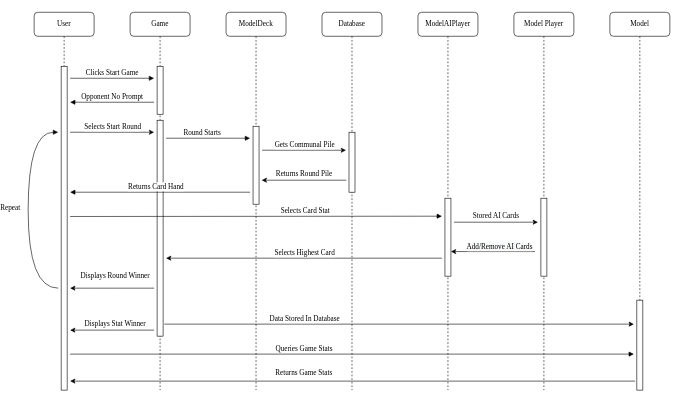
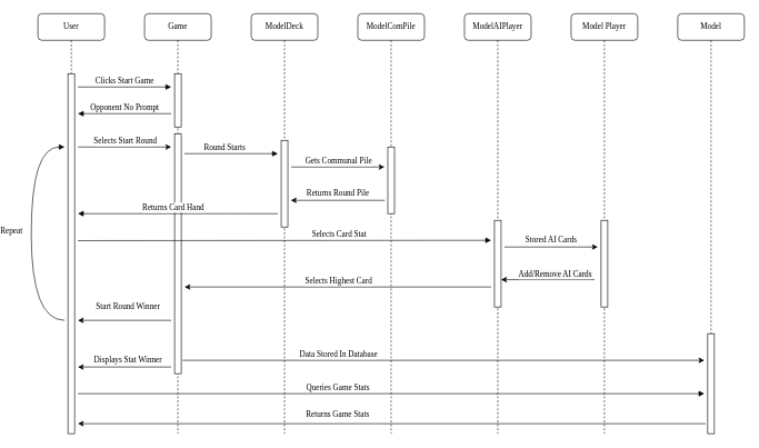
  <mxCell id="0" />
  <mxCell id="1" parent="0" />
  <mxCell id="2" value="Game" style="shape=umlLifeline;perimeter=lifelinePerimeter;whiteSpace=wrap;html=1;container=1;collapsible=0;recursiveResize=0;outlineConnect=0;rounded=1;shadow=0;comic=0;labelBackgroundColor=none;strokeWidth=1;fontFamily=Verdana;fontSize=12;align=center;" parent="1" vertex="1"><mxGeometry x="180" y="20" width="100" height="630" as="geometry" /></mxCell>
  <mxCell id="3" value="" style="html=1;points=[];perimeter=orthogonalPerimeter;rounded=0;shadow=0;comic=0;labelBackgroundColor=none;strokeWidth=1;fontFamily=Verdana;fontSize=12;align=center;" parent="2" vertex="1"><mxGeometry x="45" y="180" width="10" height="360" as="geometry" /></mxCell>
  <mxCell id="4" value="" style="html=1;points=[];perimeter=orthogonalPerimeter;rounded=0;shadow=0;comic=0;labelBackgroundColor=none;strokeWidth=1;fontFamily=Verdana;fontSize=12;align=center;" parent="2" vertex="1"><mxGeometry x="45" y="90" width="10" height="80" as="geometry" /></mxCell>
  <mxCell id="5" value="ModelDeck" style="shape=umlLifeline;perimeter=lifelinePerimeter;whiteSpace=wrap;html=1;container=1;collapsible=0;recursiveResize=0;outlineConnect=0;rounded=1;shadow=0;comic=0;labelBackgroundColor=none;strokeWidth=1;fontFamily=Verdana;fontSize=12;align=center;size=40;" parent="1" vertex="1"><mxGeometry x="340" y="20" width="100" height="630" as="geometry" /></mxCell>
  <mxCell id="6" value="" style="html=1;points=[];perimeter=orthogonalPerimeter;rounded=0;shadow=0;comic=0;labelBackgroundColor=none;strokeWidth=1;fontFamily=Verdana;fontSize=12;align=center;" parent="5" vertex="1"><mxGeometry x="45" y="190" width="10" height="130" as="geometry" /></mxCell>
  <mxCell id="7" value="ModelAIPlayer" style="shape=umlLifeline;perimeter=lifelinePerimeter;whiteSpace=wrap;html=1;container=1;collapsible=0;recursiveResize=0;outlineConnect=0;rounded=1;shadow=0;comic=0;labelBackgroundColor=none;strokeWidth=1;fontFamily=Verdana;fontSize=12;align=center;" parent="1" vertex="1"><mxGeometry x="660" y="20" width="100" height="630" as="geometry" /></mxCell>
  <mxCell id="8" value="" style="html=1;points=[];perimeter=orthogonalPerimeter;rounded=0;shadow=0;comic=0;labelBackgroundColor=none;strokeWidth=1;fontFamily=Verdana;fontSize=12;align=center;" parent="7" vertex="1"><mxGeometry x="45" y="310" width="10" height="130" as="geometry" /></mxCell>
  <mxCell id="9" value="Model" style="shape=umlLifeline;perimeter=lifelinePerimeter;whiteSpace=wrap;html=1;container=1;collapsible=0;recursiveResize=0;outlineConnect=0;rounded=1;shadow=0;comic=0;labelBackgroundColor=none;strokeWidth=1;fontFamily=Verdana;fontSize=12;align=center;" parent="1" vertex="1"><mxGeometry x="980" y="20" width="100" height="630" as="geometry" /></mxCell>
  <mxCell id="10" value="" style="html=1;points=[];perimeter=orthogonalPerimeter;rounded=0;shadow=0;comic=0;labelBackgroundColor=none;strokeWidth=1;fontFamily=Verdana;fontSize=12;align=center;" parent="9" vertex="1"><mxGeometry x="45" y="480" width="10" height="150" as="geometry" /></mxCell>
- <mxCell id="11" value="&lt;span style=&quot;line-height: 15.693px&quot;&gt;&lt;font style=&quot;font-size: 12px&quot;&gt;Database&lt;/font&gt;&lt;/span&gt;" style="shape=umlLifeline;perimeter=lifelinePerimeter;whiteSpace=wrap;html=1;container=1;collapsible=0;recursiveResize=0;outlineConnect=0;rounded=1;shadow=0;comic=0;labelBackgroundColor=none;strokeWidth=1;fontFamily=Verdana;fontSize=12;align=center;" parent="1" vertex="1"><mxGeometry x="500" y="20" width="100" height="630" as="geometry" /></mxCell>
+ <mxCell id="11" value="&lt;span style=&quot;line-height: 15.693px&quot;&gt;&lt;font style=&quot;font-size: 12px&quot;&gt;ModelComPile&lt;/font&gt;&lt;/span&gt;" style="shape=umlLifeline;perimeter=lifelinePerimeter;whiteSpace=wrap;html=1;container=1;collapsible=0;recursiveResize=0;outlineConnect=0;rounded=1;shadow=0;comic=0;labelBackgroundColor=none;strokeWidth=1;fontFamily=Verdana;fontSize=12;align=center;" parent="1" vertex="1"><mxGeometry x="500" y="20" width="100" height="630" as="geometry" /></mxCell>
  <mxCell id="12" value="" style="html=1;points=[];perimeter=orthogonalPerimeter;rounded=0;shadow=0;comic=0;labelBackgroundColor=none;strokeWidth=1;fontFamily=Verdana;fontSize=12;align=center;" parent="11" vertex="1"><mxGeometry x="45" y="200" width="10" height="100" as="geometry" /></mxCell>
  <mxCell id="13" value="Model Player" style="shape=umlLifeline;perimeter=lifelinePerimeter;whiteSpace=wrap;html=1;container=1;collapsible=0;recursiveResize=0;outlineConnect=0;rounded=1;shadow=0;comic=0;labelBackgroundColor=none;strokeWidth=1;fontFamily=Verdana;fontSize=12;align=center;" parent="1" vertex="1"><mxGeometry x="820" y="20" width="100" height="630" as="geometry" /></mxCell>
  <mxCell id="14" value="" style="html=1;points=[];perimeter=orthogonalPerimeter;rounded=0;shadow=0;comic=0;labelBackgroundColor=none;strokeWidth=1;fontFamily=Verdana;fontSize=12;align=center;" parent="13" vertex="1"><mxGeometry x="45" y="310" width="10" height="130" as="geometry" /></mxCell>
  <mxCell id="15" value="User" style="shape=umlLifeline;perimeter=lifelinePerimeter;whiteSpace=wrap;html=1;container=1;collapsible=0;recursiveResize=0;outlineConnect=0;rounded=1;shadow=0;comic=0;labelBackgroundColor=none;strokeWidth=1;fontFamily=Verdana;fontSize=12;align=center;" parent="1" vertex="1"><mxGeometry x="20" y="20" width="100" height="630" as="geometry" /></mxCell>
  <mxCell id="16" value="" style="html=1;points=[];perimeter=orthogonalPerimeter;rounded=0;shadow=0;comic=0;labelBackgroundColor=none;strokeWidth=1;fontFamily=Verdana;fontSize=12;align=center;" parent="15" vertex="1"><mxGeometry x="45" y="90" width="10" height="540" as="geometry" /></mxCell>
  <mxCell id="17" value="Repeat" style="html=1;verticalAlign=bottom;endArrow=block;labelBackgroundColor=none;fontFamily=Verdana;fontSize=12;elbow=vertical;edgeStyle=orthogonalEdgeStyle;curved=1;" parent="15" edge="1"><mxGeometry x="-0.028" y="30" relative="1" as="geometry"><mxPoint x="40" y="460" as="sourcePoint" /><mxPoint x="40" y="200" as="targetPoint" /><Array as="points"><mxPoint x="-10" y="460" /><mxPoint x="-10" y="200" /></Array><mxPoint as="offset" /></mxGeometry></mxCell>
  <mxCell id="18" value="" style="html=1;verticalAlign=bottom;endArrow=block;labelBackgroundColor=none;fontFamily=Verdana;fontSize=12;edgeStyle=elbowEdgeStyle;elbow=vertical;" parent="1" edge="1"><mxGeometry relative="1" as="geometry"><mxPoint x="380" y="320" as="sourcePoint" /><Array as="points"><mxPoint x="320" y="320" /><mxPoint x="390" y="320" /></Array><mxPoint x="80" y="320" as="targetPoint" /></mxGeometry></mxCell>
  <mxCell id="19" value="&lt;font face=&quot;Verdana&quot;&gt;Returns Card Hand&lt;/font&gt;" style="text;html=1;align=center;verticalAlign=middle;resizable=0;points=[];labelBackgroundColor=#ffffff;" parent="18" vertex="1" connectable="0"><mxGeometry x="-0.435" relative="1" as="geometry"><mxPoint x="-72.95" y="-10" as="offset" /></mxGeometry></mxCell>
  <mxCell id="20" value="Queries Game Stats" style="html=1;verticalAlign=bottom;endArrow=block;labelBackgroundColor=none;fontFamily=Verdana;fontSize=12;" parent="1" edge="1"><mxGeometry x="-0.17" relative="1" as="geometry"><mxPoint x="80" y="590" as="sourcePoint" /><mxPoint x="1020" y="590" as="targetPoint" /><mxPoint as="offset" /></mxGeometry></mxCell>
  <mxCell id="21" value="Clicks Start Game" style="html=1;verticalAlign=bottom;endArrow=block;labelBackgroundColor=none;fontFamily=Verdana;fontSize=12;edgeStyle=elbowEdgeStyle;elbow=vertical;" parent="1" edge="1"><mxGeometry relative="1" as="geometry"><mxPoint x="80" y="130" as="sourcePoint" /><mxPoint x="220" y="130" as="targetPoint" /><mxPoint as="offset" /></mxGeometry></mxCell>
  <mxCell id="22" value="Round Starts" style="html=1;verticalAlign=bottom;endArrow=block;labelBackgroundColor=none;fontFamily=Verdana;fontSize=12;edgeStyle=elbowEdgeStyle;elbow=vertical;" parent="1" edge="1"><mxGeometry x="0.643" y="-55" relative="1" as="geometry"><mxPoint x="240" y="230" as="sourcePoint" /><mxPoint x="380" y="230" as="targetPoint" /><Array as="points"><mxPoint x="355" y="230" /></Array><mxPoint x="-55" y="-55" as="offset" /></mxGeometry></mxCell>
  <mxCell id="23" value="Opponent No Prompt" style="html=1;verticalAlign=bottom;endArrow=block;labelBackgroundColor=none;fontFamily=Verdana;fontSize=12;edgeStyle=elbowEdgeStyle;elbow=vertical;" parent="1" edge="1"><mxGeometry x="0.714" y="-50" relative="1" as="geometry"><mxPoint x="220" y="170" as="sourcePoint" /><Array as="points"><mxPoint x="100" y="170" /></Array><mxPoint x="80" y="170" as="targetPoint" /><mxPoint x="50" y="50" as="offset" /></mxGeometry></mxCell>
  <mxCell id="24" value="Selects Card Stat" style="html=1;verticalAlign=bottom;endArrow=block;labelBackgroundColor=none;fontFamily=Verdana;fontSize=12;edgeStyle=elbowEdgeStyle;elbow=vertical;" parent="1" edge="1"><mxGeometry x="0.258" relative="1" as="geometry"><mxPoint x="80" y="360.5" as="sourcePoint" /><mxPoint x="700" y="360.5" as="targetPoint" /><Array as="points"><mxPoint x="440" y="360" /></Array><mxPoint x="1" y="1" as="offset" /></mxGeometry></mxCell>
  <mxCell id="25" value="" style="endArrow=classic;html=1;" parent="1" edge="1"><mxGeometry width="50" height="50" relative="1" as="geometry"><mxPoint x="700" y="430" as="sourcePoint" /><mxPoint x="240" y="430" as="targetPoint" /><Array as="points"><mxPoint x="380" y="430" /></Array></mxGeometry></mxCell>
  <mxCell id="26" value="&lt;font face=&quot;Verdana&quot;&gt;Selects Highest Card&lt;/font&gt;" style="text;html=1;align=center;verticalAlign=middle;resizable=0;points=[];labelBackgroundColor=#ffffff;" parent="25" vertex="1" connectable="0"><mxGeometry x="0.089" y="-10" relative="1" as="geometry"><mxPoint x="20" as="offset" /></mxGeometry></mxCell>
  <mxCell id="27" value="" style="endArrow=classic;html=1;" parent="1" edge="1"><mxGeometry width="50" height="50" relative="1" as="geometry"><mxPoint x="220" y="480" as="sourcePoint" /><mxPoint x="80" y="480" as="targetPoint" /><Array as="points"><mxPoint x="170" y="480" /><mxPoint x="140" y="480" /><mxPoint x="110" y="480" /></Array></mxGeometry></mxCell>
- <mxCell id="28" value="&lt;font face=&quot;Verdana&quot;&gt;Displays Round Winner&lt;/font&gt;" style="text;html=1;align=center;verticalAlign=middle;resizable=0;points=[];autosize=1;" parent="1" vertex="1"><mxGeometry x="80" y="450" width="150" height="20" as="geometry" /></mxCell>
+ <mxCell id="28" value="&lt;font face=&quot;Verdana&quot;&gt;Start Round Winner&lt;/font&gt;" style="text;html=1;align=center;verticalAlign=middle;resizable=0;points=[];autosize=1;" parent="1" vertex="1"><mxGeometry x="80" y="450" width="150" height="20" as="geometry" /></mxCell>
  <mxCell id="29" value="" style="endArrow=classic;html=1;" parent="1" edge="1"><mxGeometry width="50" height="50" relative="1" as="geometry"><mxPoint x="80" y="220" as="sourcePoint" /><mxPoint x="220" y="220" as="targetPoint" /><Array as="points"><mxPoint x="170" y="220" /></Array></mxGeometry></mxCell>
  <mxCell id="30" value="&lt;font face=&quot;Verdana&quot;&gt;Selects Start Round&lt;/font&gt;" style="text;html=1;align=center;verticalAlign=middle;resizable=0;points=[];labelBackgroundColor=#ffffff;" parent="29" vertex="1" connectable="0"><mxGeometry x="0.041" y="1" relative="1" as="geometry"><mxPoint x="-3" y="-9" as="offset" /></mxGeometry></mxCell>
  <mxCell id="31" value="" style="endArrow=classic;html=1;" parent="1" edge="1"><mxGeometry width="50" height="50" relative="1" as="geometry"><mxPoint x="540.5" y="300" as="sourcePoint" /><mxPoint x="399.5" y="300" as="targetPoint" /><Array as="points" /></mxGeometry></mxCell>
  <mxCell id="32" value="&lt;font face=&quot;Verdana&quot;&gt;Returns Round Pile&lt;/font&gt;" style="text;html=1;align=center;verticalAlign=middle;resizable=0;points=[];autosize=1;" parent="1" vertex="1"><mxGeometry x="390" y="280" width="160" height="20" as="geometry" /></mxCell>
  <mxCell id="33" value="" style="endArrow=classic;html=1;" parent="1" edge="1"><mxGeometry width="50" height="50" relative="1" as="geometry"><mxPoint x="237" y="540" as="sourcePoint" /><mxPoint x="1020" y="540" as="targetPoint" /></mxGeometry></mxCell>
  <mxCell id="34" value="&lt;font face=&quot;Verdana&quot;&gt;Data Stored In Database&lt;/font&gt;" style="text;html=1;align=center;verticalAlign=middle;resizable=0;points=[];labelBackgroundColor=#ffffff;" parent="33" vertex="1" connectable="0"><mxGeometry x="-0.201" y="2" relative="1" as="geometry"><mxPoint x="-80" y="-8" as="offset" /></mxGeometry></mxCell>
  <mxCell id="35" value="" style="endArrow=classic;html=1;exitX=-0.3;exitY=0.9;exitDx=0;exitDy=0;exitPerimeter=0;" parent="1" source="10" edge="1"><mxGeometry width="50" height="50" relative="1" as="geometry"><mxPoint x="-130" y="800" as="sourcePoint" /><mxPoint x="80" y="635" as="targetPoint" /></mxGeometry></mxCell>
  <mxCell id="36" value="&lt;font face=&quot;Verdana&quot;&gt;Returns Game Stats&amp;nbsp;&lt;/font&gt;" style="text;html=1;align=center;verticalAlign=middle;resizable=0;points=[];labelBackgroundColor=#ffffff;" parent="35" vertex="1" connectable="0"><mxGeometry x="0.045" y="-2" relative="1" as="geometry"><mxPoint x="-60" y="-13" as="offset" /></mxGeometry></mxCell>
  <mxCell id="37" value="" style="endArrow=classic;html=1;" parent="1" edge="1"><mxGeometry width="50" height="50" relative="1" as="geometry"><mxPoint x="855" y="419" as="sourcePoint" /><mxPoint x="715" y="419" as="targetPoint" /></mxGeometry></mxCell>
  <mxCell id="38" value="&lt;span style=&quot;background-color: rgb(248 , 249 , 250)&quot;&gt;&lt;font face=&quot;Verdana&quot;&gt;Add/Remove AI Cards&lt;/font&gt;&lt;/span&gt;" style="text;html=1;align=center;verticalAlign=middle;resizable=0;points=[];labelBackgroundColor=#ffffff;" parent="37" vertex="1" connectable="0"><mxGeometry x="-0.163" relative="1" as="geometry"><mxPoint x="-1" y="-9" as="offset" /></mxGeometry></mxCell>
  <mxCell id="39" value="" style="endArrow=classic;html=1;" parent="1" edge="1"><mxGeometry width="50" height="50" relative="1" as="geometry"><mxPoint x="720" y="370" as="sourcePoint" /><mxPoint x="860" y="370" as="targetPoint" /><Array as="points"><mxPoint x="775" y="370" /><mxPoint x="840" y="370" /></Array></mxGeometry></mxCell>
  <mxCell id="40" value="&lt;font face=&quot;Verdana&quot;&gt;Stored AI Cards&lt;/font&gt;" style="text;html=1;align=center;verticalAlign=middle;resizable=0;points=[];autosize=1;" parent="1" vertex="1"><mxGeometry x="735" y="350" width="110" height="20" as="geometry" /></mxCell>
  <mxCell id="41" value="" style="endArrow=classic;html=1;" parent="1" edge="1"><mxGeometry width="50" height="50" relative="1" as="geometry"><mxPoint x="400" y="250" as="sourcePoint" /><mxPoint x="540" y="250" as="targetPoint" /><Array as="points"><mxPoint x="460" y="250" /></Array></mxGeometry></mxCell>
  <mxCell id="42" value="&lt;font face=&quot;Verdana&quot;&gt;Gets Communal Pile&lt;/font&gt;" style="text;html=1;align=center;verticalAlign=middle;resizable=0;points=[];labelBackgroundColor=#ffffff;" parent="41" vertex="1" connectable="0"><mxGeometry x="-0.159" y="13" relative="1" as="geometry"><mxPoint x="11" y="3" as="offset" /></mxGeometry></mxCell>
  <mxCell id="43" value="" style="endArrow=classic;html=1;" edge="1" parent="1"><mxGeometry width="50" height="50" relative="1" as="geometry"><mxPoint x="220" y="550" as="sourcePoint" /><mxPoint x="80" y="550" as="targetPoint" /><Array as="points"><mxPoint x="170" y="550" /><mxPoint x="140" y="550" /><mxPoint x="110" y="550" /></Array></mxGeometry></mxCell>
  <mxCell id="44" value="&lt;font face=&quot;Verdana&quot;&gt;Displays Stat Winner&lt;/font&gt;" style="text;html=1;align=center;verticalAlign=middle;resizable=0;points=[];autosize=1;" vertex="1" parent="1"><mxGeometry x="80" y="530" width="150" height="20" as="geometry" /></mxCell>
